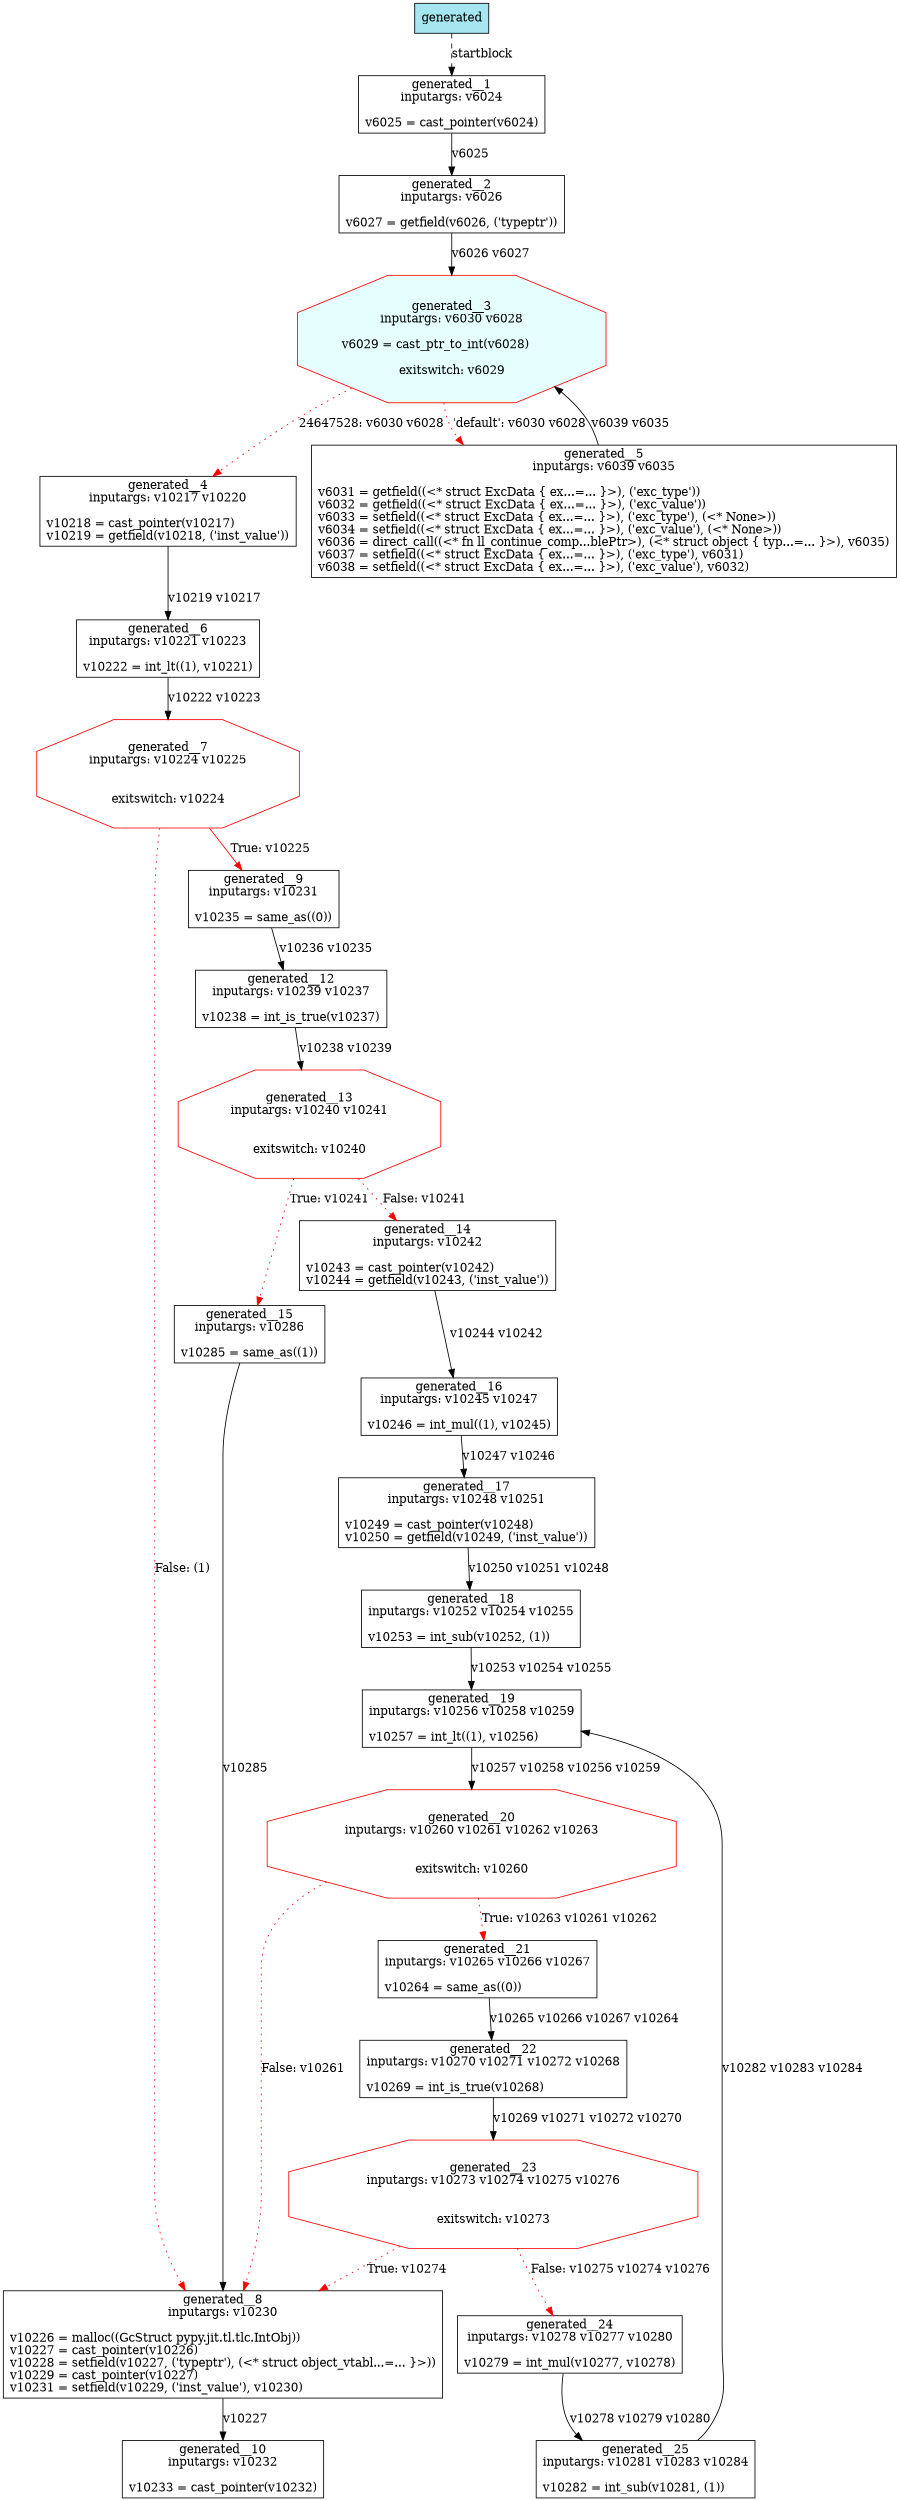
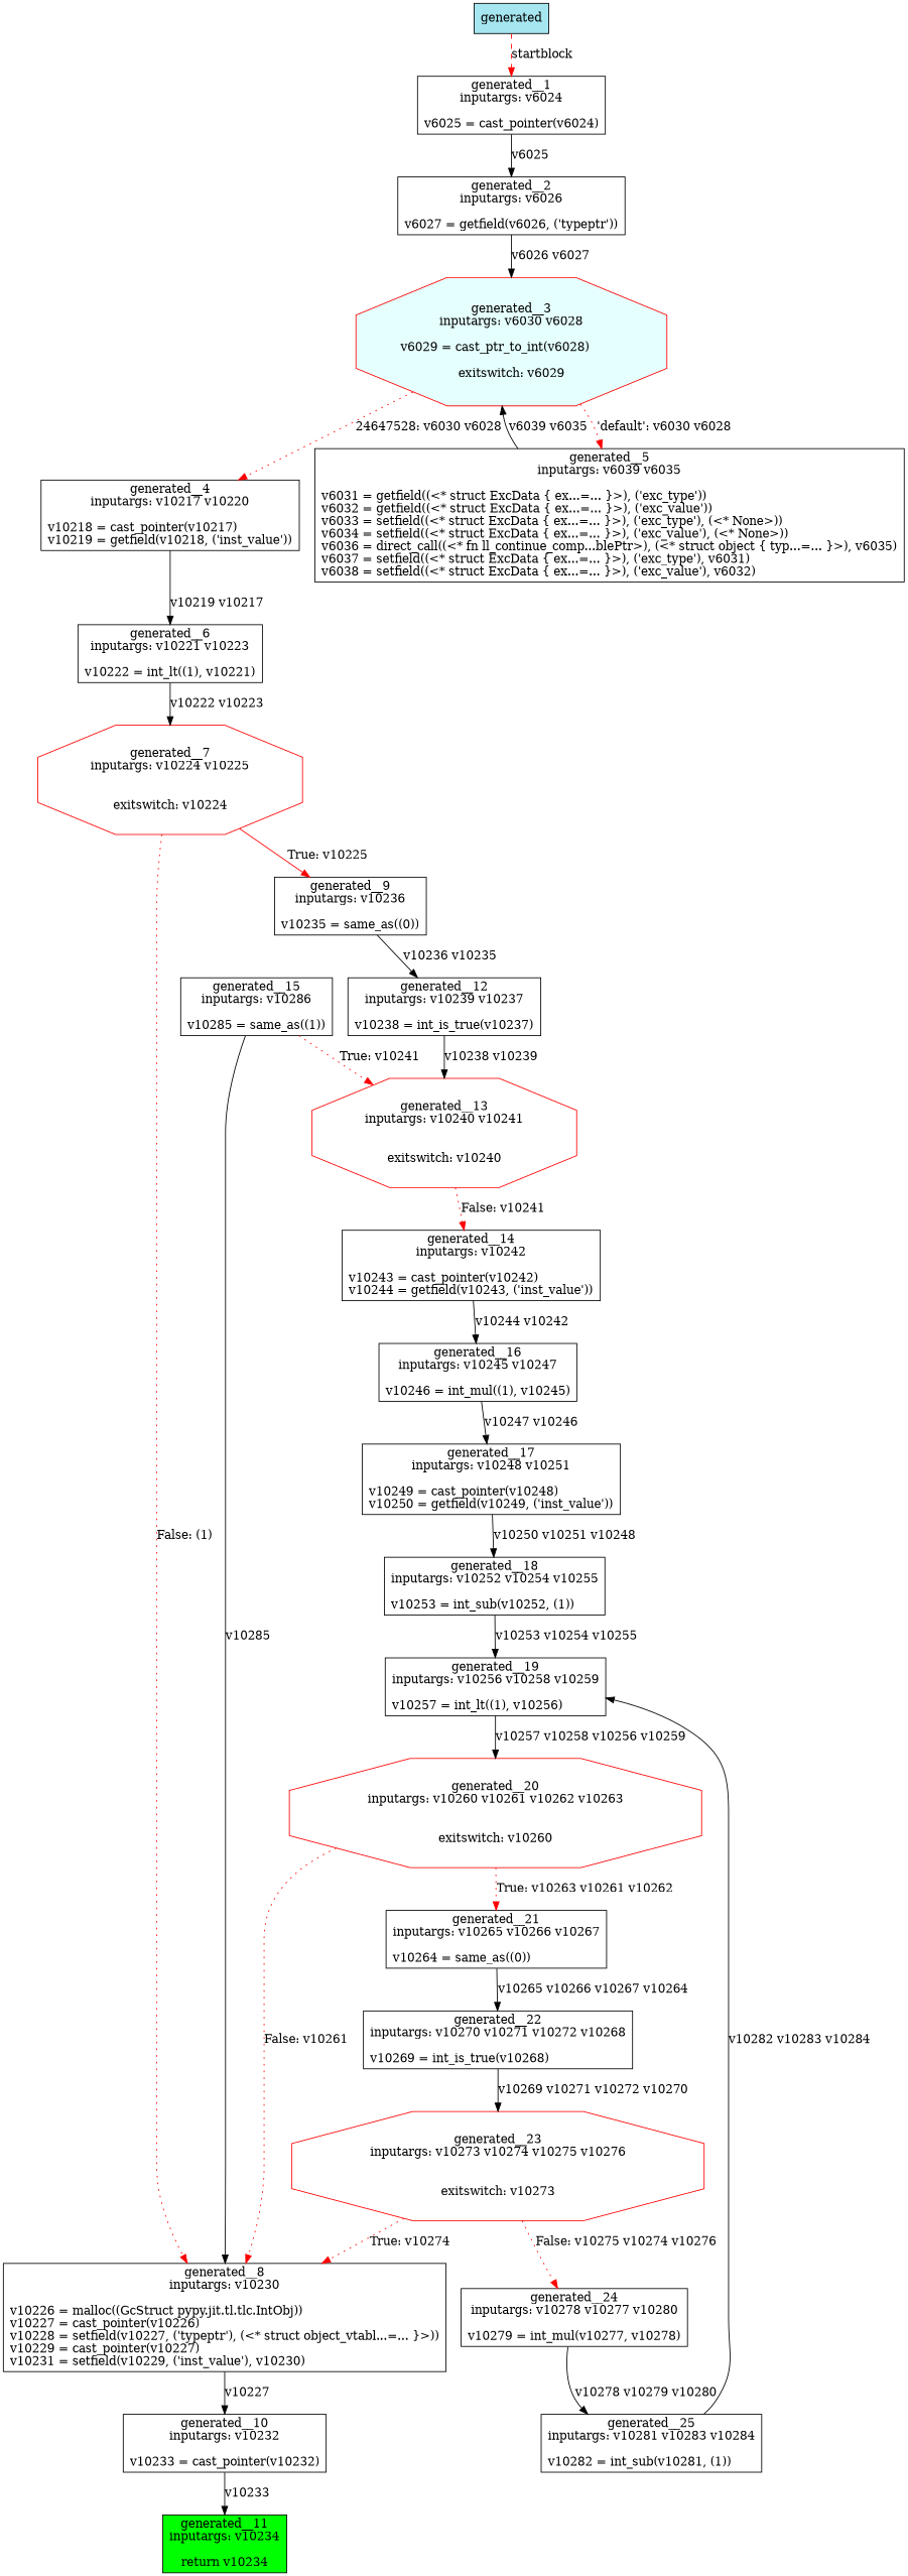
  digraph {
    node [color=black fillcolor=white shape=box style=filled]
    edge [color=black dir=forward style=solid weight=5]
    n1 [fillcolor="#a5e6f0" label=generated width=0.75]
    n2 [label="generated__1\ninputargs: v6024\n\nv6025 = cast_pointer(v6024)\l" width=0.75]
    n3 [label="generated__2\ninputargs: v6026\n\nv6027 = getfield(v6026, ('typeptr'))\l" width=0.75]
    n4 [color=red fillcolor="#e5ffff" label="generated__3\ninputargs: v6030 v6028\n\nv6029 = cast_ptr_to_int(v6028)\l\lexitswitch: v6029" shape=octagon width=0.75]
    n5 [label="generated__4\ninputargs: v10217 v10220\n\nv10218 = cast_pointer(v10217)\lv10219 = getfield(v10218, ('inst_value'))\l" width=0.75]
    n6 [label="generated__5\ninputargs: v6039 v6035\n\nv6031 = getfield((<* struct ExcData { ex...=... }>), ('exc_type'))\lv6032 = getfield((<* struct ExcData { ex...=... }>), ('exc_value'))\lv6033 = setfield((<* struct ExcData { ex...=... }>), ('exc_type'), (<* None>))\lv6034 = setfield((<* struct ExcData { ex...=... }>), ('exc_value'), (<* None>))\lv6036 = direct_call((<* fn ll_continue_comp...blePtr>), (<* struct object { typ...=... }>), v6035)\lv6037 = setfield((<* struct ExcData { ex...=... }>), ('exc_type'), v6031)\lv6038 = setfield((<* struct ExcData { ex...=... }>), ('exc_value'), v6032)\l" width=0.75]
    n7 [label="generated__6\ninputargs: v10221 v10223\n\nv10222 = int_lt((1), v10221)\l" width=0.75]
    n8 [color=red label="generated__7\ninputargs: v10224 v10225\n\n\lexitswitch: v10224" shape=octagon width=0.75]
    n9 [label="generated__8\ninputargs: v10230\n\nv10226 = malloc((GcStruct pypy.jit.tl.tlc.IntObj))\lv10227 = cast_pointer(v10226)\lv10228 = setfield(v10227, ('typeptr'), (<* struct object_vtabl...=... }>))\lv10229 = cast_pointer(v10227)\lv10231 = setfield(v10229, ('inst_value'), v10230)\l" width=0.75]
-   n10 [label="generated__9\ninputargs: v10231\n\nv10235 = same_as((0))\l" width=0.75]
+   n10 [label="generated__9\ninputargs: v10236\n\nv10235 = same_as((0))\l" width=0.75]
    n11 [label="generated__10\ninputargs: v10232\n\nv10233 = cast_pointer(v10232)\l" width=0.75]
    n12 [label="generated__12\ninputargs: v10239 v10237\n\nv10238 = int_is_true(v10237)\l" width=0.75]
+   n13 [fillcolor=green label="generated__11\ninputargs: v10234\n\nreturn v10234" width=0.75]
    n14 [color=red label="generated__13\ninputargs: v10240 v10241\n\n\lexitswitch: v10240" shape=octagon width=0.75]
    n15 [label="generated__14\ninputargs: v10242\n\nv10243 = cast_pointer(v10242)\lv10244 = getfield(v10243, ('inst_value'))\l" width=0.75]
    n16 [label="generated__15\ninputargs: v10286\n\nv10285 = same_as((1))\l" width=0.75]
    n17 [label="generated__16\ninputargs: v10245 v10247\n\nv10246 = int_mul((1), v10245)\l" width=0.75]
    n18 [label="generated__17\ninputargs: v10248 v10251\n\nv10249 = cast_pointer(v10248)\lv10250 = getfield(v10249, ('inst_value'))\l" width=0.75]
    n19 [label="generated__18\ninputargs: v10252 v10254 v10255\n\nv10253 = int_sub(v10252, (1))\l" width=0.75]
    n20 [label="generated__19\ninputargs: v10256 v10258 v10259\n\nv10257 = int_lt((1), v10256)\l" width=0.75]
    n21 [color=red label="generated__20\ninputargs: v10260 v10261 v10262 v10263\n\n\lexitswitch: v10260" shape=octagon width=0.75]
    n22 [label="generated__21\ninputargs: v10265 v10266 v10267\n\nv10264 = same_as((0))\l" width=0.75]
    n23 [label="generated__22\ninputargs: v10270 v10271 v10272 v10268\n\nv10269 = int_is_true(v10268)\l" width=0.75]
    n24 [color=red label="generated__23\ninputargs: v10273 v10274 v10275 v10276\n\n\lexitswitch: v10273" shape=octagon width=0.75]
    n25 [label="generated__24\ninputargs: v10278 v10277 v10280\n\nv10279 = int_mul(v10277, v10278)\l" width=0.75]
    n26 [label="generated__25\ninputargs: v10281 v10283 v10284\n\nv10282 = int_sub(v10281, (1))\l" width=0.75]
    subgraph sub_1 {
      n1
      n2
      n3
      n4
      n5
      n6
      n7
      n8
      n9
      n10
      n11
      n12
+     n13
      n14
      n15
      n16
      n17
      n18
      n19
      n20
      n21
      n22
      n23
      n24
      n25
      n26
    }
-   n1 -> n2 [label=startblock style=dashed]
+   n1 -> n2 [color=red label=startblock style=dashed]
    n2 -> n3 [label=v6025]
    n3 -> n4 [label="v6026 v6027"]
    n4 -> n5 [color=red label="24647528: v6030 v6028" style=dotted]
    n4 -> n6 [color=red label="'default': v6030 v6028" style=dotted]
    n5 -> n7 [label="v10219 v10217"]
    n6 -> n4 [label="v6039 v6035"]
    n7 -> n8 [label="v10222 v10223"]
    n8 -> n9 [color=red label="False: (1)" style=dotted]
    n8 -> n10 [color=red label="True: v10225"]
    n9 -> n11 [label=v10227]
    n10 -> n12 [label="v10236 v10235"]
+   n11 -> n13 [label=v10233]
    n12 -> n14 [label="v10238 v10239"]
    n14 -> n15 [color=red label="False: v10241" style=dotted]
-   n14 -> n16 [color=red label="True: v10241" style=dotted]
+   n16 -> n14 [color=red label="True: v10241" style=dotted]
    n15 -> n17 [label="v10244 v10242"]
    n16 -> n9 [label=v10285]
    n17 -> n18 [label="v10247 v10246"]
    n18 -> n19 [label="v10250 v10251 v10248"]
    n19 -> n20 [label="v10253 v10254 v10255"]
    n20 -> n21 [label="v10257 v10258 v10256 v10259"]
    n21 -> n9 [color=red label="False: v10261" style=dotted]
    n21 -> n22 [color=red label="True: v10263 v10261 v10262" style=dotted]
    n22 -> n23 [label="v10265 v10266 v10267 v10264"]
    n23 -> n24 [label="v10269 v10271 v10272 v10270"]
    n24 -> n9 [color=red label="True: v10274" style=dotted]
    n24 -> n25 [color=red label="False: v10275 v10274 v10276" style=dotted]
    n25 -> n26 [label="v10278 v10279 v10280"]
    n26 -> n20 [label="v10282 v10283 v10284"]
  }
